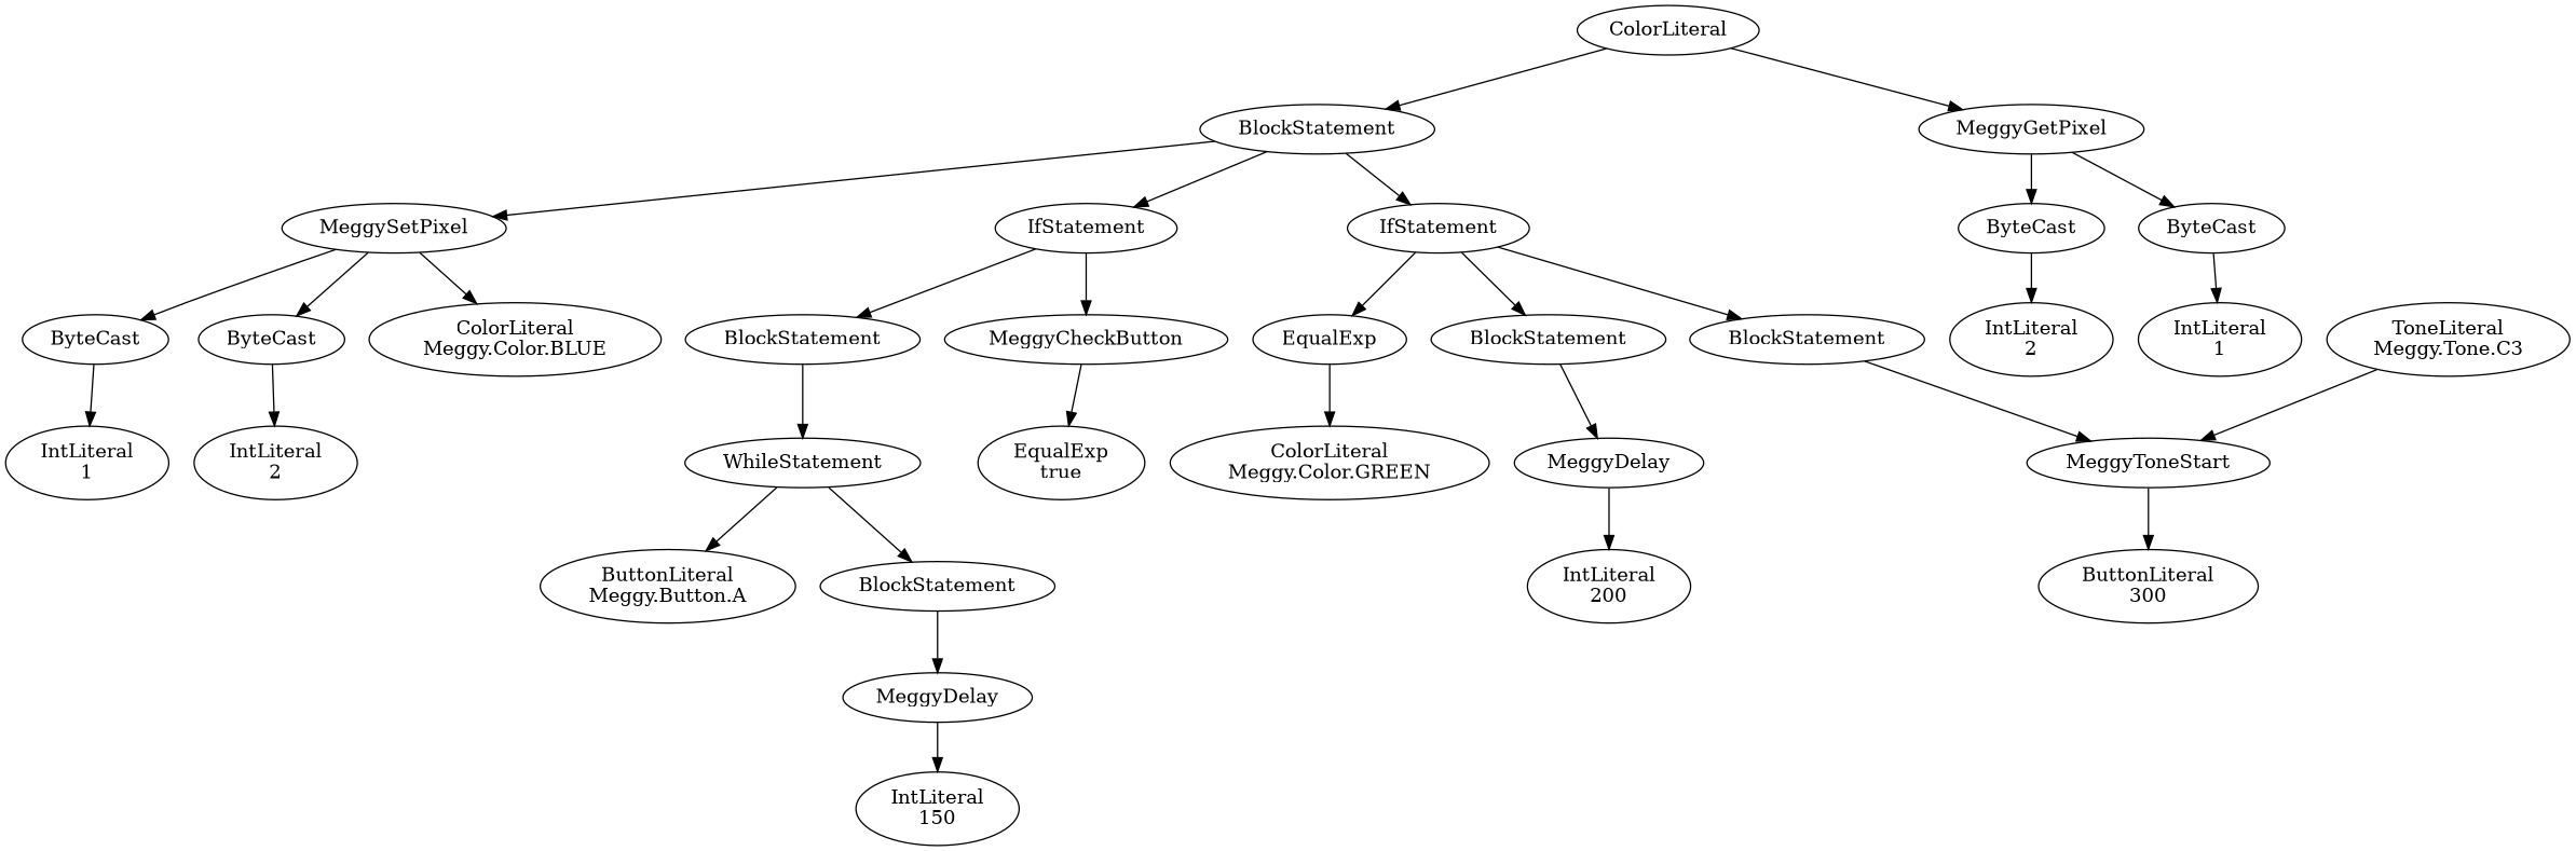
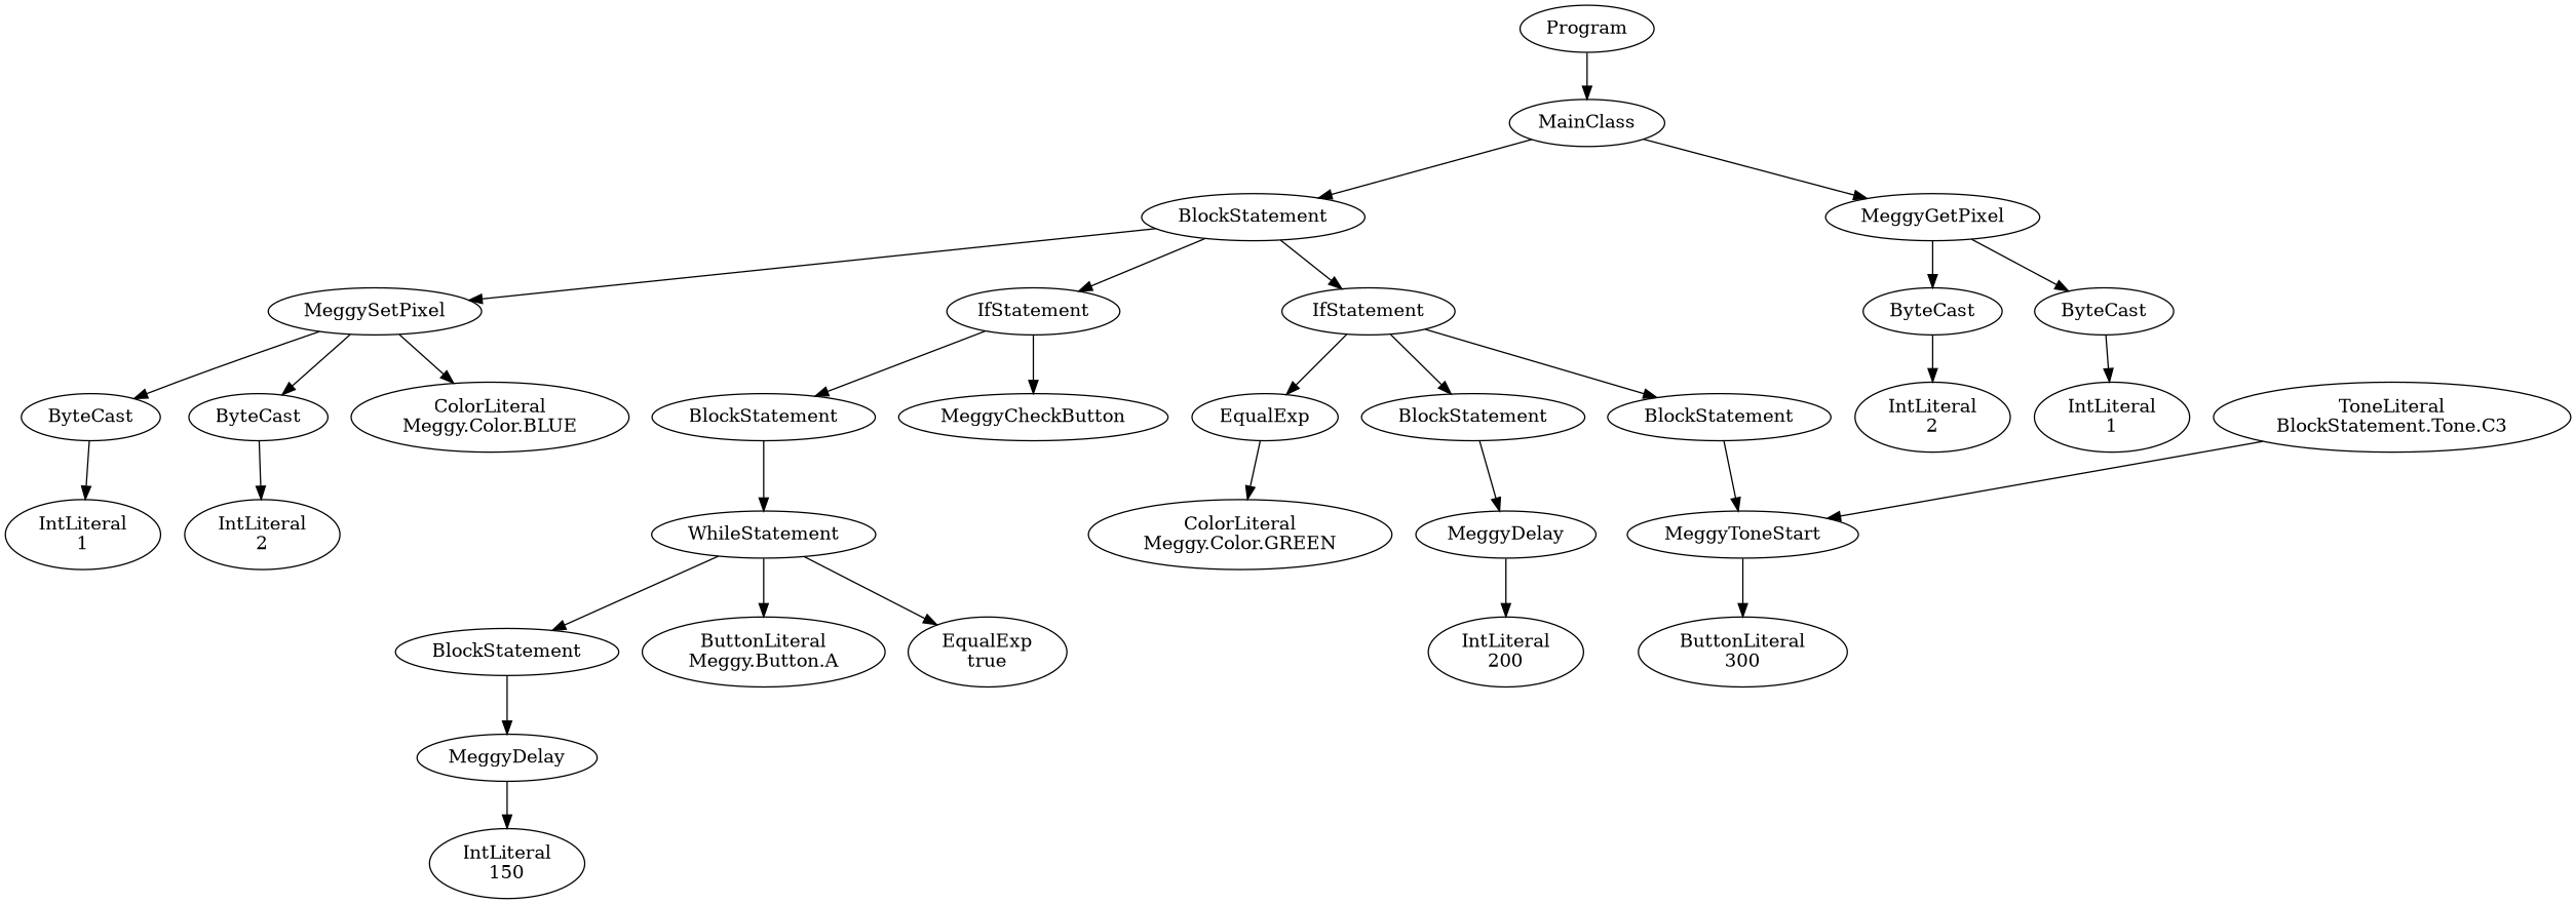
  digraph {
-   n2 [label=ColorLiteral]
+   n1 [label=Program]
+   n2 [label=MainClass]
    n3 [label=BlockStatement]
    n4 [label=MeggyGetPixel]
    n5 [label=IfStatement]
    n6 [label=IfStatement]
    n7 [label=MeggySetPixel]
    n8 [label=MeggyCheckButton]
    n9 [label=BlockStatement]
    n10 [label=EqualExp]
    n11 [label=BlockStatement]
    n12 [label=BlockStatement]
    n13 [label=ByteCast]
    n14 [label=ByteCast]
    n15 [label="ColorLiteral\nMeggy.Color.BLUE"]
    n16 [label=WhileStatement]
    n17 [label="ButtonLiteral\nMeggy.Button.A"]
    n18 [label="EqualExp\ntrue"]
    n19 [label=BlockStatement]
    n20 [label=MeggyDelay]
    n21 [label="IntLiteral\n150"]
    n22 [label="ColorLiteral\nMeggy.Color.GREEN"]
    n23 [label=MeggyDelay]
    n24 [label=MeggyToneStart]
    n25 [label=ByteCast]
    n26 [label=ByteCast]
    n27 [label="IntLiteral\n1"]
    n28 [label="IntLiteral\n2"]
    n29 [label="IntLiteral\n200"]
    n30 [label="ButtonLiteral\n300"]
-   n31 [label="ToneLiteral\nMeggy.Tone.C3"]
+   n31 [label="ToneLiteral\nBlockStatement.Tone.C3"]
    n32 [label="IntLiteral\n1"]
    n33 [label="IntLiteral\n2"]
+   n1 -> n2
    n2 -> n3
    n2 -> n4
    n3 -> n5
    n3 -> n6
    n3 -> n7
    n4 -> n25
    n4 -> n26
    n5 -> n8
    n5 -> n9
    n6 -> n10
    n6 -> n11
    n6 -> n12
    n7 -> n13
    n7 -> n14
    n7 -> n15
    n9 -> n16
    n10 -> n22
    n11 -> n23
    n12 -> n24
    n13 -> n32
    n14 -> n33
    n16 -> n17
-   n8 -> n18
+   n16 -> n18
    n16 -> n19
    n19 -> n20
    n20 -> n21
    n23 -> n29
    n24 -> n30
    n25 -> n27
    n26 -> n28
    n31 -> n24
  }
